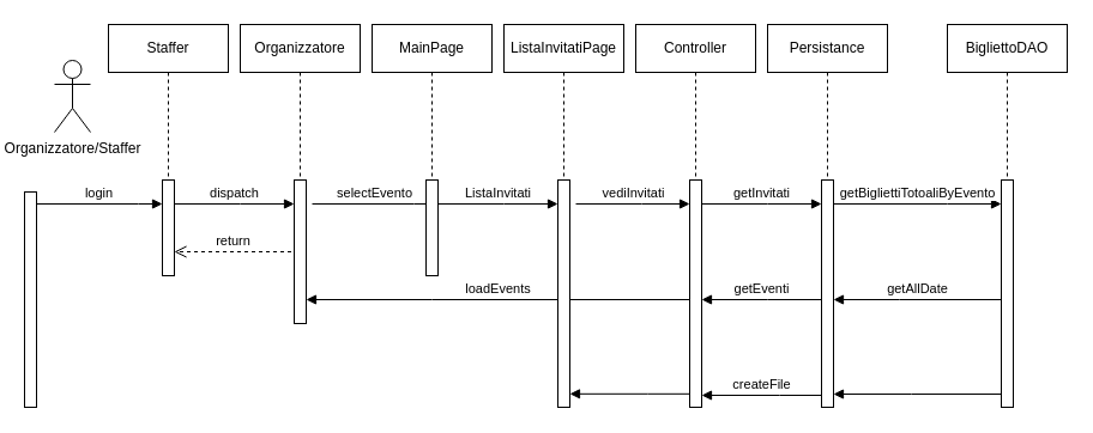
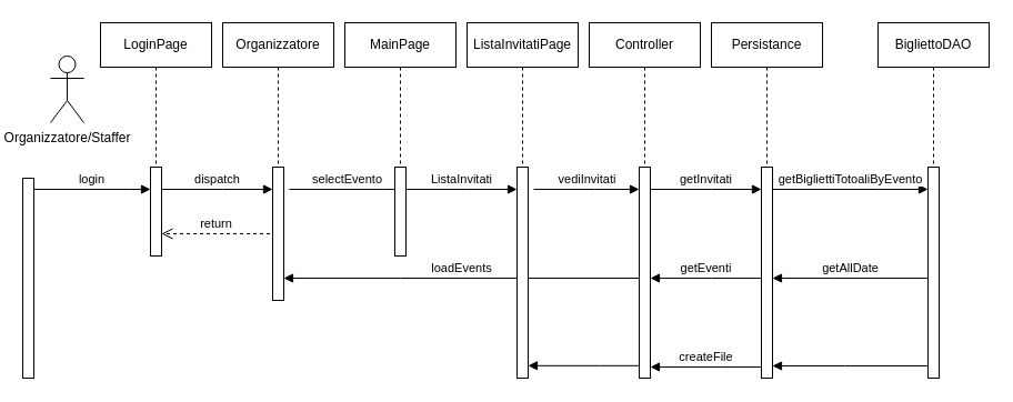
  <mxCell id="0" />
  <mxCell id="1" parent="0" />
  <mxCell id="2" value="Organizzatore/Staffer" style="shape=umlActor;verticalLabelPosition=bottom;verticalAlign=top;html=1;" vertex="1" parent="1"><mxGeometry x="45" y="50" width="30" height="60" as="geometry" /></mxCell>
  <mxCell id="3" value="" style="html=1;points=[[0,0,0,0,5],[0,1,0,0,-5],[1,0,0,0,5],[1,1,0,0,-5]];perimeter=orthogonalPerimeter;outlineConnect=0;targetShapes=umlLifeline;portConstraint=eastwest;newEdgeStyle={&quot;curved&quot;:0,&quot;rounded&quot;:0};" vertex="1" parent="1"><mxGeometry x="20" y="160" width="10" height="180" as="geometry" /></mxCell>
  <mxCell id="4" value="login" style="html=1;verticalAlign=bottom;endArrow=block;edgeStyle=elbowEdgeStyle;elbow=vertical;curved=0;rounded=0;" edge="1" parent="1"><mxGeometry x="-0.003" relative="1" as="geometry"><mxPoint x="30" y="170" as="sourcePoint" /><Array as="points"><mxPoint x="115" y="170" /></Array><mxPoint x="135" y="170" as="targetPoint" /><mxPoint as="offset" /></mxGeometry></mxCell>
  <mxCell id="5" value="" style="group" vertex="1" connectable="0" parent="1"><mxGeometry x="90" y="20" width="100" height="210" as="geometry" /></mxCell>
- <mxCell id="6" value="Staffer" style="shape=umlLifeline;perimeter=lifelinePerimeter;whiteSpace=wrap;html=1;container=0;dropTarget=0;collapsible=0;recursiveResize=0;outlineConnect=0;portConstraint=eastwest;newEdgeStyle={&quot;edgeStyle&quot;:&quot;elbowEdgeStyle&quot;,&quot;elbow&quot;:&quot;vertical&quot;,&quot;curved&quot;:0,&quot;rounded&quot;:0};" vertex="1" parent="5"><mxGeometry width="100" height="210" as="geometry" /></mxCell>
+ <mxCell id="6" value="LoginPage" style="shape=umlLifeline;perimeter=lifelinePerimeter;whiteSpace=wrap;html=1;container=0;dropTarget=0;collapsible=0;recursiveResize=0;outlineConnect=0;portConstraint=eastwest;newEdgeStyle={&quot;edgeStyle&quot;:&quot;elbowEdgeStyle&quot;,&quot;elbow&quot;:&quot;vertical&quot;,&quot;curved&quot;:0,&quot;rounded&quot;:0};" vertex="1" parent="5"><mxGeometry width="100" height="210" as="geometry" /></mxCell>
  <mxCell id="7" value="" style="html=1;points=[[0,0,0,0,5],[0,1,0,0,-5],[1,0,0,0,5],[1,1,0,0,-5]];perimeter=orthogonalPerimeter;outlineConnect=0;targetShapes=umlLifeline;portConstraint=eastwest;newEdgeStyle={&quot;curved&quot;:0,&quot;rounded&quot;:0};" vertex="1" parent="5"><mxGeometry x="45" y="130" width="10" height="80" as="geometry" /></mxCell>
  <mxCell id="8" value="return" style="html=1;verticalAlign=bottom;endArrow=open;dashed=1;endSize=8;curved=0;rounded=0;entryX=1.5;entryY=0.625;entryDx=0;entryDy=0;entryPerimeter=0;" edge="1" parent="5"><mxGeometry relative="1" as="geometry"><mxPoint x="152.5" y="190" as="sourcePoint" /><mxPoint x="55" y="190" as="targetPoint" /></mxGeometry></mxCell>
  <mxCell id="9" value="dispatch" style="html=1;verticalAlign=bottom;endArrow=block;edgeStyle=elbowEdgeStyle;elbow=vertical;curved=0;rounded=0;" edge="1" parent="1" source="7" target="12"><mxGeometry relative="1" as="geometry"><mxPoint x="150" y="170" as="sourcePoint" /><Array as="points"><mxPoint x="200" y="170" /></Array><mxPoint x="240" y="170" as="targetPoint" /></mxGeometry></mxCell>
  <mxCell id="10" value="" style="group" vertex="1" connectable="0" parent="1"><mxGeometry x="200" y="20" width="100" height="270" as="geometry" /></mxCell>
  <mxCell id="11" value="Organizzatore" style="shape=umlLifeline;perimeter=lifelinePerimeter;whiteSpace=wrap;html=1;container=0;dropTarget=0;collapsible=0;recursiveResize=0;outlineConnect=0;portConstraint=eastwest;newEdgeStyle={&quot;edgeStyle&quot;:&quot;elbowEdgeStyle&quot;,&quot;elbow&quot;:&quot;vertical&quot;,&quot;curved&quot;:0,&quot;rounded&quot;:0};" vertex="1" parent="10"><mxGeometry width="100" height="210" as="geometry" /></mxCell>
  <mxCell id="12" value="" style="html=1;points=[[0,0,0,0,5],[0,1,0,0,-5],[1,0,0,0,5],[1,1,0,0,-5]];perimeter=orthogonalPerimeter;outlineConnect=0;targetShapes=umlLifeline;portConstraint=eastwest;newEdgeStyle={&quot;curved&quot;:0,&quot;rounded&quot;:0};" vertex="1" parent="10"><mxGeometry x="45" y="130" width="10" height="120" as="geometry" /></mxCell>
  <mxCell id="13" value="selectEvento" style="html=1;verticalAlign=bottom;endArrow=block;edgeStyle=elbowEdgeStyle;elbow=vertical;curved=0;rounded=0;" edge="1" parent="1"><mxGeometry x="-0.003" relative="1" as="geometry"><mxPoint x="260" y="170" as="sourcePoint" /><Array as="points"><mxPoint x="345" y="170" /></Array><mxPoint x="365" y="170" as="targetPoint" /><mxPoint as="offset" /></mxGeometry></mxCell>
  <mxCell id="14" value="" style="group" vertex="1" connectable="0" parent="1"><mxGeometry x="310" y="20" width="100" height="210" as="geometry" /></mxCell>
  <mxCell id="15" value="MainPage" style="shape=umlLifeline;perimeter=lifelinePerimeter;whiteSpace=wrap;html=1;container=0;dropTarget=0;collapsible=0;recursiveResize=0;outlineConnect=0;portConstraint=eastwest;newEdgeStyle={&quot;edgeStyle&quot;:&quot;elbowEdgeStyle&quot;,&quot;elbow&quot;:&quot;vertical&quot;,&quot;curved&quot;:0,&quot;rounded&quot;:0};" vertex="1" parent="14"><mxGeometry width="100" height="210" as="geometry" /></mxCell>
  <mxCell id="16" value="" style="html=1;points=[[0,0,0,0,5],[0,1,0,0,-5],[1,0,0,0,5],[1,1,0,0,-5]];perimeter=orthogonalPerimeter;outlineConnect=0;targetShapes=umlLifeline;portConstraint=eastwest;newEdgeStyle={&quot;curved&quot;:0,&quot;rounded&quot;:0};" vertex="1" parent="14"><mxGeometry x="45" y="130" width="10" height="80" as="geometry" /></mxCell>
  <mxCell id="17" value="ListaInvitati" style="html=1;verticalAlign=bottom;endArrow=block;edgeStyle=elbowEdgeStyle;elbow=horizontal;curved=0;rounded=0;" edge="1" parent="1" source="16" target="35"><mxGeometry relative="1" as="geometry"><mxPoint x="370" y="170" as="sourcePoint" /><Array as="points"><mxPoint x="420" y="170" /></Array><mxPoint x="460" y="180" as="targetPoint" /><mxPoint as="offset" /></mxGeometry></mxCell>
  <mxCell id="18" value="" style="group" vertex="1" connectable="0" parent="1"><mxGeometry x="530" y="20" width="100" height="320" as="geometry" /></mxCell>
  <mxCell id="19" value="Controller" style="shape=umlLifeline;perimeter=lifelinePerimeter;whiteSpace=wrap;html=1;container=0;dropTarget=0;collapsible=0;recursiveResize=0;outlineConnect=0;portConstraint=eastwest;newEdgeStyle={&quot;edgeStyle&quot;:&quot;elbowEdgeStyle&quot;,&quot;elbow&quot;:&quot;vertical&quot;,&quot;curved&quot;:0,&quot;rounded&quot;:0};" vertex="1" parent="18"><mxGeometry width="100" height="210" as="geometry" /></mxCell>
  <mxCell id="20" value="" style="html=1;points=[[0,0,0,0,5],[0,1,0,0,-5],[1,0,0,0,5],[1,1,0,0,-5]];perimeter=orthogonalPerimeter;outlineConnect=0;targetShapes=umlLifeline;portConstraint=eastwest;newEdgeStyle={&quot;curved&quot;:0,&quot;rounded&quot;:0};" vertex="1" parent="18"><mxGeometry x="45" y="130" width="10" height="190" as="geometry" /></mxCell>
  <mxCell id="21" value="createFile" style="html=1;verticalAlign=bottom;endArrow=block;edgeStyle=elbowEdgeStyle;elbow=vertical;curved=0;rounded=0;" edge="1" parent="18" source="24"><mxGeometry x="-0.003" relative="1" as="geometry"><mxPoint x="195" y="310" as="sourcePoint" /><Array as="points"><mxPoint x="120" y="310" /></Array><mxPoint x="55" y="310" as="targetPoint" /><mxPoint as="offset" /></mxGeometry></mxCell>
  <mxCell id="22" value="" style="group" vertex="1" connectable="0" parent="1"><mxGeometry x="640" y="20" width="100" height="320" as="geometry" /></mxCell>
  <mxCell id="23" value="Persistance" style="shape=umlLifeline;perimeter=lifelinePerimeter;whiteSpace=wrap;html=1;container=0;dropTarget=0;collapsible=0;recursiveResize=0;outlineConnect=0;portConstraint=eastwest;newEdgeStyle={&quot;edgeStyle&quot;:&quot;elbowEdgeStyle&quot;,&quot;elbow&quot;:&quot;vertical&quot;,&quot;curved&quot;:0,&quot;rounded&quot;:0};" vertex="1" parent="22"><mxGeometry width="100" height="210" as="geometry" /></mxCell>
  <mxCell id="24" value="" style="html=1;points=[[0,0,0,0,5],[0,1,0,0,-5],[1,0,0,0,5],[1,1,0,0,-5]];perimeter=orthogonalPerimeter;outlineConnect=0;targetShapes=umlLifeline;portConstraint=eastwest;newEdgeStyle={&quot;curved&quot;:0,&quot;rounded&quot;:0};" vertex="1" parent="22"><mxGeometry x="45" y="130" width="10" height="190" as="geometry" /></mxCell>
  <mxCell id="25" value="getInvitati" style="html=1;verticalAlign=bottom;endArrow=block;edgeStyle=elbowEdgeStyle;elbow=vertical;curved=0;rounded=0;" edge="1" parent="22"><mxGeometry relative="1" as="geometry"><mxPoint x="-55" y="150" as="sourcePoint" /><Array as="points"><mxPoint y="150" /></Array><mxPoint x="45" y="150" as="targetPoint" /></mxGeometry></mxCell>
  <mxCell id="26" value="" style="group" vertex="1" connectable="0" parent="1"><mxGeometry x="790" y="20" width="100" height="320" as="geometry" /></mxCell>
  <mxCell id="27" value="BigliettoDAO" style="shape=umlLifeline;perimeter=lifelinePerimeter;whiteSpace=wrap;html=1;container=0;dropTarget=0;collapsible=0;recursiveResize=0;outlineConnect=0;portConstraint=eastwest;newEdgeStyle={&quot;edgeStyle&quot;:&quot;elbowEdgeStyle&quot;,&quot;elbow&quot;:&quot;vertical&quot;,&quot;curved&quot;:0,&quot;rounded&quot;:0};" vertex="1" parent="26"><mxGeometry width="100" height="210" as="geometry" /></mxCell>
  <mxCell id="28" value="" style="html=1;points=[[0,0,0,0,5],[0,1,0,0,-5],[1,0,0,0,5],[1,1,0,0,-5]];perimeter=orthogonalPerimeter;outlineConnect=0;targetShapes=umlLifeline;portConstraint=eastwest;newEdgeStyle={&quot;curved&quot;:0,&quot;rounded&quot;:0};" vertex="1" parent="26"><mxGeometry x="45" y="130" width="10" height="190" as="geometry" /></mxCell>
  <mxCell id="29" value="getBigliettiTotoaliByEvento" style="html=1;verticalAlign=bottom;endArrow=block;edgeStyle=elbowEdgeStyle;elbow=vertical;curved=0;rounded=0;" edge="1" parent="26" source="24"><mxGeometry relative="1" as="geometry"><mxPoint x="-55" y="150" as="sourcePoint" /><Array as="points"><mxPoint y="150" /></Array><mxPoint x="45" y="150" as="targetPoint" /></mxGeometry></mxCell>
  <mxCell id="30" value="loadEvents" style="html=1;verticalAlign=bottom;endArrow=block;edgeStyle=elbowEdgeStyle;elbow=vertical;curved=0;rounded=0;" edge="1" parent="1" source="20" target="12"><mxGeometry x="-0.003" relative="1" as="geometry"><mxPoint x="470" y="270" as="sourcePoint" /><Array as="points"><mxPoint x="360" y="250" /></Array><mxPoint x="420" y="270" as="targetPoint" /><mxPoint as="offset" /></mxGeometry></mxCell>
  <mxCell id="31" value="getEventi" style="html=1;verticalAlign=bottom;endArrow=block;edgeStyle=elbowEdgeStyle;elbow=vertical;curved=0;rounded=0;" edge="1" parent="1" source="24" target="20"><mxGeometry relative="1" as="geometry"><mxPoint x="595" y="180" as="sourcePoint" /><Array as="points"><mxPoint x="640" y="250" /></Array><mxPoint x="695" y="180" as="targetPoint" /></mxGeometry></mxCell>
  <mxCell id="32" value="getAllDate" style="html=1;verticalAlign=bottom;endArrow=block;edgeStyle=elbowEdgeStyle;elbow=horizontal;curved=0;rounded=0;" edge="1" parent="1" source="28" target="24"><mxGeometry x="-0.003" relative="1" as="geometry"><mxPoint x="475" y="260" as="sourcePoint" /><Array as="points"><mxPoint x="750" y="250" /></Array><mxPoint x="255" y="260" as="targetPoint" /><mxPoint as="offset" /></mxGeometry></mxCell>
  <mxCell id="33" value="" style="group" vertex="1" connectable="0" parent="1"><mxGeometry x="420" y="20" width="100" height="320" as="geometry" /></mxCell>
  <mxCell id="34" value="ListaInvitatiPage" style="shape=umlLifeline;perimeter=lifelinePerimeter;whiteSpace=wrap;html=1;container=0;dropTarget=0;collapsible=0;recursiveResize=0;outlineConnect=0;portConstraint=eastwest;newEdgeStyle={&quot;edgeStyle&quot;:&quot;elbowEdgeStyle&quot;,&quot;elbow&quot;:&quot;vertical&quot;,&quot;curved&quot;:0,&quot;rounded&quot;:0};" vertex="1" parent="33"><mxGeometry width="100" height="210" as="geometry" /></mxCell>
  <mxCell id="35" value="" style="html=1;points=[[0,0,0,0,5],[0,1,0,0,-5],[1,0,0,0,5],[1,1,0,0,-5]];perimeter=orthogonalPerimeter;outlineConnect=0;targetShapes=umlLifeline;portConstraint=eastwest;newEdgeStyle={&quot;curved&quot;:0,&quot;rounded&quot;:0};" vertex="1" parent="33"><mxGeometry x="45" y="130" width="10" height="190" as="geometry" /></mxCell>
  <mxCell id="36" value="vediInvitati" style="html=1;verticalAlign=bottom;endArrow=block;edgeStyle=elbowEdgeStyle;elbow=vertical;curved=0;rounded=0;" edge="1" parent="33" target="20"><mxGeometry relative="1" as="geometry"><mxPoint x="60" y="150" as="sourcePoint" /><Array as="points"><mxPoint x="115" y="150" /></Array><mxPoint x="160" y="150" as="targetPoint" /><mxPoint as="offset" /></mxGeometry></mxCell>
  <mxCell id="37" value="" style="html=1;verticalAlign=bottom;endArrow=block;edgeStyle=elbowEdgeStyle;elbow=horizontal;curved=0;rounded=0;" edge="1" parent="33" source="20"><mxGeometry x="-0.003" relative="1" as="geometry"><mxPoint x="195" y="308.82" as="sourcePoint" /><Array as="points"><mxPoint x="120" y="308.82" /></Array><mxPoint x="55" y="308.82" as="targetPoint" /><mxPoint as="offset" /></mxGeometry></mxCell>
  <mxCell id="38" value="" style="html=1;verticalAlign=bottom;endArrow=block;edgeStyle=elbowEdgeStyle;elbow=horizontal;curved=0;rounded=0;" edge="1" parent="1" source="28" target="24"><mxGeometry x="-0.008" relative="1" as="geometry"><mxPoint x="615" y="328.82" as="sourcePoint" /><Array as="points"><mxPoint x="760" y="329" /></Array><mxPoint x="720" y="340" as="targetPoint" /><mxPoint as="offset" /></mxGeometry></mxCell>
